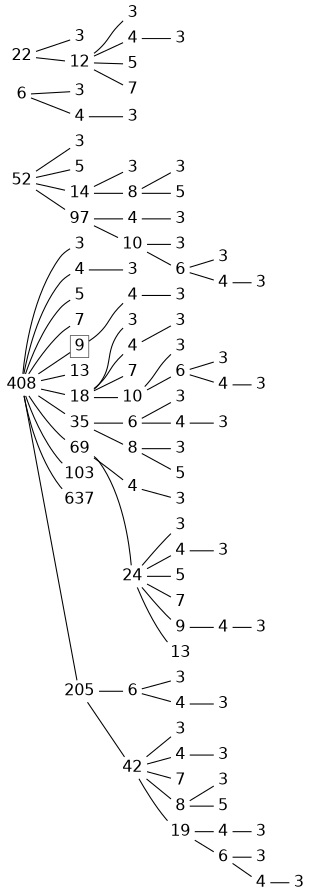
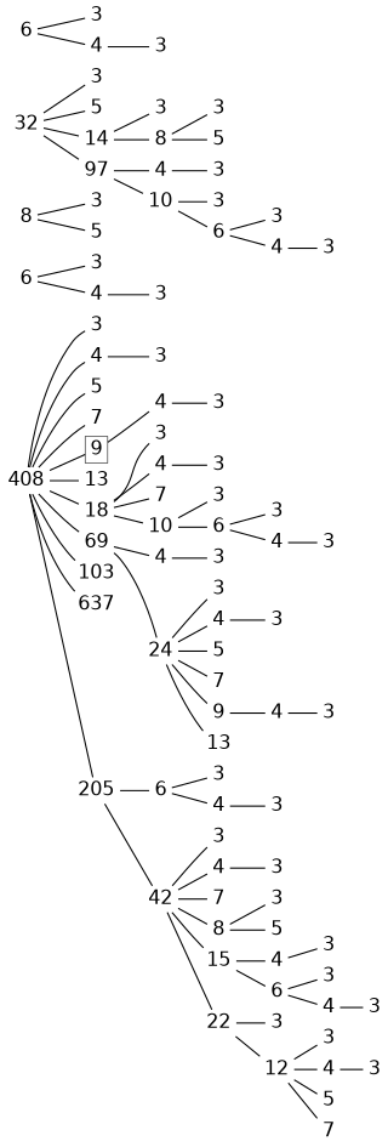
  digraph {
    nodesep=0.1
    rankdir=LR
    node [fontname=Helvetica fontsize=30 shape=plaintext]
    edge [dir=none style=bold]
    n1 [height=0.25 label=408 width=0.25]
    n2 [height=0.25 label=3 width=0.25]
    n3 [height=0.25 label=4 width=0.25]
    n4 [height=0.25 label=5 width=0.25]
    n5 [height=0.25 label=7 width=0.25]
    n6 [height=0.25 label=9 shape=box width=0.25]
    n7 [height=0.25 label=13 width=0.25]
    n8 [height=0.25 label=18 width=0.25]
-   n9 [height=0.25 label=35 width=0.25]
    n10 [height=0.25 label=69 width=0.25]
    n11 [height=0.25 label=103 width=0.25]
    n12 [height=0.25 label=637 width=0.25]
    n13 [height=0.25 label=205 width=0.25]
    n14 [height=0.25 label=3 width=0.25]
    n15 [height=0.25 label=4 width=0.25]
    n16 [height=0.25 label=3 width=0.25]
    n17 [height=0.25 label=4 width=0.25]
    n18 [height=0.25 label=7 width=0.25]
    n19 [height=0.25 label=10 width=0.25]
    n20 [height=0.25 label=6 width=0.25]
    n21 [height=0.25 label=8 width=0.25]
-   n22 [height=0.25 label=52 width=0.25]
+   n22 [height=0.25 label=32 width=0.25]
    n23 [height=0.25 label=3 width=0.25]
    n24 [height=0.25 label=5 width=0.25]
    n25 [height=0.25 label=14 width=0.25]
    n26 [height=0.25 label=97 width=0.25]
    n27 [height=0.25 label=4 width=0.25]
    n28 [height=0.25 label=24 width=0.25]
    n29 [height=0.25 label=6 width=0.25]
    n30 [height=0.25 label=42 width=0.25]
    n31 [height=0.25 label=3 width=0.25]
    n32 [height=0.25 label=3 width=0.25]
    n33 [height=0.25 label=3 width=0.25]
    n34 [height=0.25 label=6 width=0.25]
    n35 [height=0.25 label=3 width=0.25]
    n36 [height=0.25 label=4 width=0.25]
    n37 [height=0.25 label=3 width=0.25]
    n38 [height=0.25 label=6 width=0.25]
    n39 [height=0.25 label=3 width=0.25]
    n40 [height=0.25 label=4 width=0.25]
    n41 [height=0.25 label=3 width=0.25]
    n42 [height=0.25 label=3 width=0.25]
    n43 [height=0.25 label=4 width=0.25]
    n44 [height=0.25 label=3 width=0.25]
    n45 [height=0.25 label=5 width=0.25]
    n46 [height=0.25 label=3 width=0.25]
    n47 [height=0.25 label=3 width=0.25]
    n48 [height=0.25 label=8 width=0.25]
    n49 [height=0.25 label=4 width=0.25]
    n50 [height=0.25 label=10 width=0.25]
    n51 [height=0.25 label=3 width=0.25]
    n52 [height=0.25 label=5 width=0.25]
    n53 [height=0.25 label=3 width=0.25]
    n54 [height=0.25 label=3 width=0.25]
    n55 [height=0.25 label=6 width=0.25]
    n56 [height=0.25 label=3 width=0.25]
    n57 [height=0.25 label=4 width=0.25]
    n58 [height=0.25 label=3 width=0.25]
    n59 [height=0.25 label=3 width=0.25]
    n60 [height=0.25 label=3 width=0.25]
    n61 [height=0.25 label=4 width=0.25]
    n62 [height=0.25 label=5 width=0.25]
    n63 [height=0.25 label=7 width=0.25]
    n64 [height=0.25 label=9 width=0.25]
    n65 [height=0.25 label=13 width=0.25]
    n66 [height=0.25 label=3 width=0.25]
    n67 [height=0.25 label=4 width=0.25]
    n68 [height=0.25 label=3 width=0.25]
    n69 [height=0.25 label=3 width=0.25]
    n70 [height=0.25 label=4 width=0.25]
    n71 [height=0.25 label=3 width=0.25]
    n72 [height=0.25 label=4 width=0.25]
    n73 [height=0.25 label=7 width=0.25]
    n74 [height=0.25 label=8 width=0.25]
-   n75 [height=0.25 label=19 width=0.25]
+   n75 [height=0.25 label=15 width=0.25]
    n76 [height=0.25 label=22 width=0.25]
    n77 [height=0.25 label=3 width=0.25]
    n78 [height=0.25 label=3 width=0.25]
    n79 [height=0.25 label=3 width=0.25]
    n80 [height=0.25 label=5 width=0.25]
    n81 [height=0.25 label=4 width=0.25]
    n82 [height=0.25 label=6 width=0.25]
    n83 [height=0.25 label=3 width=0.25]
    n84 [height=0.25 label=12 width=0.25]
    n85 [height=0.25 label=3 width=0.25]
    n86 [height=0.25 label=3 width=0.25]
    n87 [height=0.25 label=4 width=0.25]
    n88 [height=0.25 label=3 width=0.25]
    n89 [height=0.25 label=3 width=0.25]
    n90 [height=0.25 label=4 width=0.25]
    n91 [height=0.25 label=5 width=0.25]
    n92 [height=0.25 label=7 width=0.25]
    n93 [height=0.25 label=3 width=0.25]
    n1 -> n2
    n1 -> n3
    n1 -> n4
    n1 -> n5
    n1 -> n6
    n1 -> n7
    n1 -> n8
-   n1 -> n9
    n1 -> n10
    n1 -> n11
    n1 -> n12
    n1 -> n13
    n3 -> n14
    n6 -> n15
    n8 -> n16
    n8 -> n17
    n8 -> n18
    n8 -> n19
-   n9 -> n20
-   n9 -> n21
    n10 -> n27
    n10 -> n28
    n13 -> n29
    n13 -> n30
    n15 -> n31
    n17 -> n32
    n19 -> n33
    n19 -> n34
    n20 -> n42
    n20 -> n43
    n21 -> n44
    n21 -> n45
    n22 -> n23
    n22 -> n24
    n22 -> n25
    n22 -> n26
    n25 -> n47
    n25 -> n48
    n26 -> n49
    n26 -> n50
    n27 -> n59
    n28 -> n60
    n28 -> n61
    n28 -> n62
    n28 -> n63
    n28 -> n64
    n28 -> n65
    n29 -> n69
    n29 -> n70
    n30 -> n71
    n30 -> n72
    n30 -> n73
    n30 -> n74
    n30 -> n75
+   n30 -> n76
    n34 -> n35
    n34 -> n36
    n36 -> n37
    n38 -> n39
    n38 -> n40
    n40 -> n41
    n43 -> n46
    n48 -> n51
    n48 -> n52
    n49 -> n53
    n50 -> n54
    n50 -> n55
    n55 -> n56
    n55 -> n57
    n57 -> n58
    n61 -> n66
    n64 -> n67
    n67 -> n68
    n70 -> n77
    n72 -> n78
    n74 -> n79
    n74 -> n80
    n75 -> n81
    n75 -> n82
    n76 -> n83
    n76 -> n84
    n81 -> n85
    n82 -> n86
    n82 -> n87
    n84 -> n89
    n84 -> n90
    n84 -> n91
    n84 -> n92
    n87 -> n88
    n90 -> n93
  }
